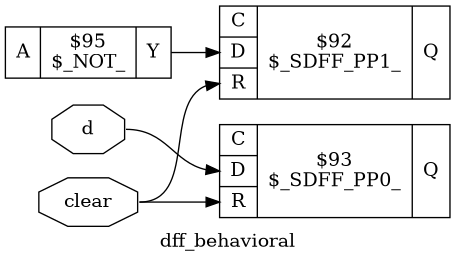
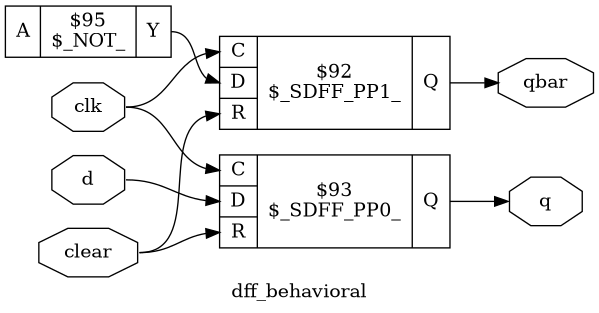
  digraph {
    label=dff_behavioral
    rankdir=LR
    remincross=true
    node [color=black fontcolor=black shape=octagon]
    edge [color=black fontcolor=black headport="p12:w" tailport=e]
    n1 [label=clear]
    n2 [label="{{<p10> C|<p11> D|<p12> R}|$92\n$_SDFF_PP1_|{<p13> Q}}" shape=record color="" fontcolor=""]
    n3 [label="{{<p10> C|<p11> D|<p12> R}|$93\n$_SDFF_PP0_|{<p13> Q}}" shape=record color="" fontcolor=""]
+   n4 [label=qbar]
+   n5 [label=q]
+   n6 [label=clk]
    n7 [label=d]
    n8 [label="{{<p7> A}|$95\n$_NOT_|{<p8> Y}}" shape=record color="" fontcolor=""]
    n1 -> n2
    n1 -> n3
+   n2 -> n4 [headport=w tailport="p13:e"]
+   n3 -> n5 [headport=w tailport="p13:e"]
+   n6 -> n2 [headport="p10:w"]
+   n6 -> n3 [headport="p10:w"]
    n7 -> n3 [headport="p11:w"]
    n8 -> n2 [headport="p11:w" tailport="p8:e"]
  }
